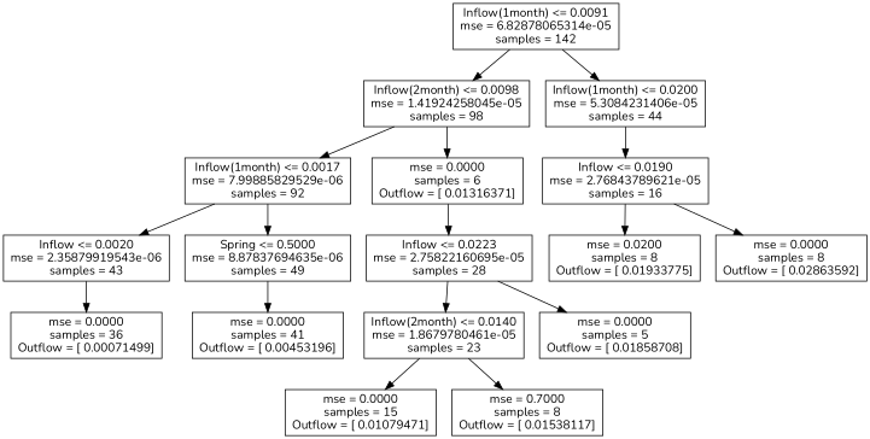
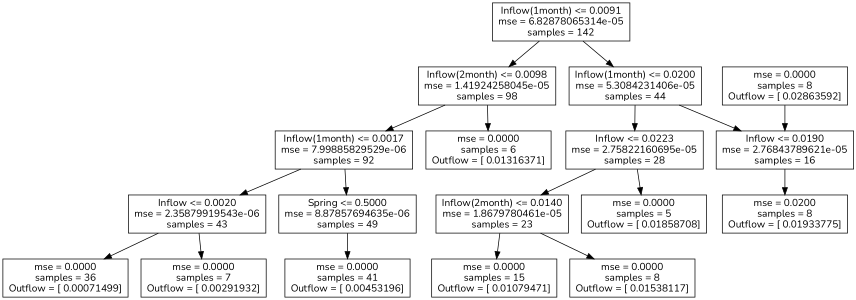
  digraph {
    fontname=Nunito
    node [fontname=Nunito shape=box]
    edge [fontname=Nunito]
    n1 [label="Inflow(1month) <= 0.0091\nmse = 6.82878065314e-05\nsamples = 142"]
    n2 [label="Inflow(2month) <= 0.0098\nmse = 1.41924258045e-05\nsamples = 98"]
    n3 [label="Inflow(1month) <= 0.0200\nmse = 5.3084231406e-05\nsamples = 44"]
    n4 [label="Inflow(1month) <= 0.0017\nmse = 7.99885829529e-06\nsamples = 92"]
    n5 [label="mse = 0.0000\nsamples = 6\nOutflow = [ 0.01316371]"]
    n6 [label="Inflow <= 0.0223\nmse = 2.75822160695e-05\nsamples = 28"]
    n7 [label="Inflow <= 0.0190\nmse = 2.76843789621e-05\nsamples = 16"]
    n8 [label="Inflow <= 0.0020\nmse = 2.35879919543e-06\nsamples = 43"]
-   n9 [label="Spring <= 0.5000\nmse = 8.87837694635e-06\nsamples = 49"]
+   n9 [label="Spring <= 0.5000\nmse = 8.87857694635e-06\nsamples = 49"]
    n10 [label="mse = 0.0000\nsamples = 36\nOutflow = [ 0.00071499]"]
+   n11 [label="mse = 0.0000\nsamples = 7\nOutflow = [ 0.00291932]"]
    n12 [label="mse = 0.0000\nsamples = 41\nOutflow = [ 0.00453196]"]
    n13 [label="Inflow(2month) <= 0.0140\nmse = 1.8679780461e-05\nsamples = 23"]
    n14 [label="mse = 0.0000\nsamples = 5\nOutflow = [ 0.01858708]"]
    n15 [label="mse = 0.0200\nsamples = 8\nOutflow = [ 0.01933775]"]
    n16 [label="mse = 0.0000\nsamples = 8\nOutflow = [ 0.02863592]"]
    n17 [label="mse = 0.0000\nsamples = 15\nOutflow = [ 0.01079471]"]
-   n18 [label="mse = 0.7000\nsamples = 8\nOutflow = [ 0.01538117]"]
+   n18 [label="mse = 0.0000\nsamples = 8\nOutflow = [ 0.01538117]"]
    n1 -> n2
    n1 -> n3
    n2 -> n4
    n2 -> n5
-   n5 -> n6
+   n3 -> n6
    n3 -> n7
    n4 -> n8
    n4 -> n9
    n6 -> n13
    n6 -> n14
    n7 -> n15
-   n7 -> n16
+   n16 -> n7
    n8 -> n10
+   n8 -> n11
    n9 -> n12
    n13 -> n17
    n13 -> n18
  }
